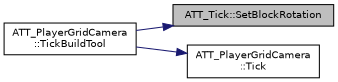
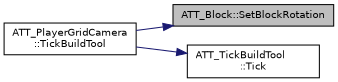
  digraph {
    rankdir=RL
    node [color=black fillcolor=white fontname=Helvetica fontsize=10 shape=record style=filled]
    edge [color=midnightblue dir=back fontname=Helvetica fontsize=10 labelfontname=Helvetica labelfontsize=10 style=solid]
-   n1 [fillcolor=grey75 fontcolor=black height=0.2 label="ATT_Tick::SetBlockRotation" width=0.4]
+   n1 [fillcolor=grey75 fontcolor=black height=0.2 label="ATT_Block::SetBlockRotation" width=0.4]
    n2 [height=0.2 label="ATT_PlayerGridCamera\l::TickBuildTool" width=0.4]
-   n3 [height=0.2 label="ATT_PlayerGridCamera\l::Tick" width=0.4]
+   n3 [height=0.2 label="ATT_TickBuildTool\l::Tick" width=0.4]
    n1 -> n2
    n3 -> n2
  }
